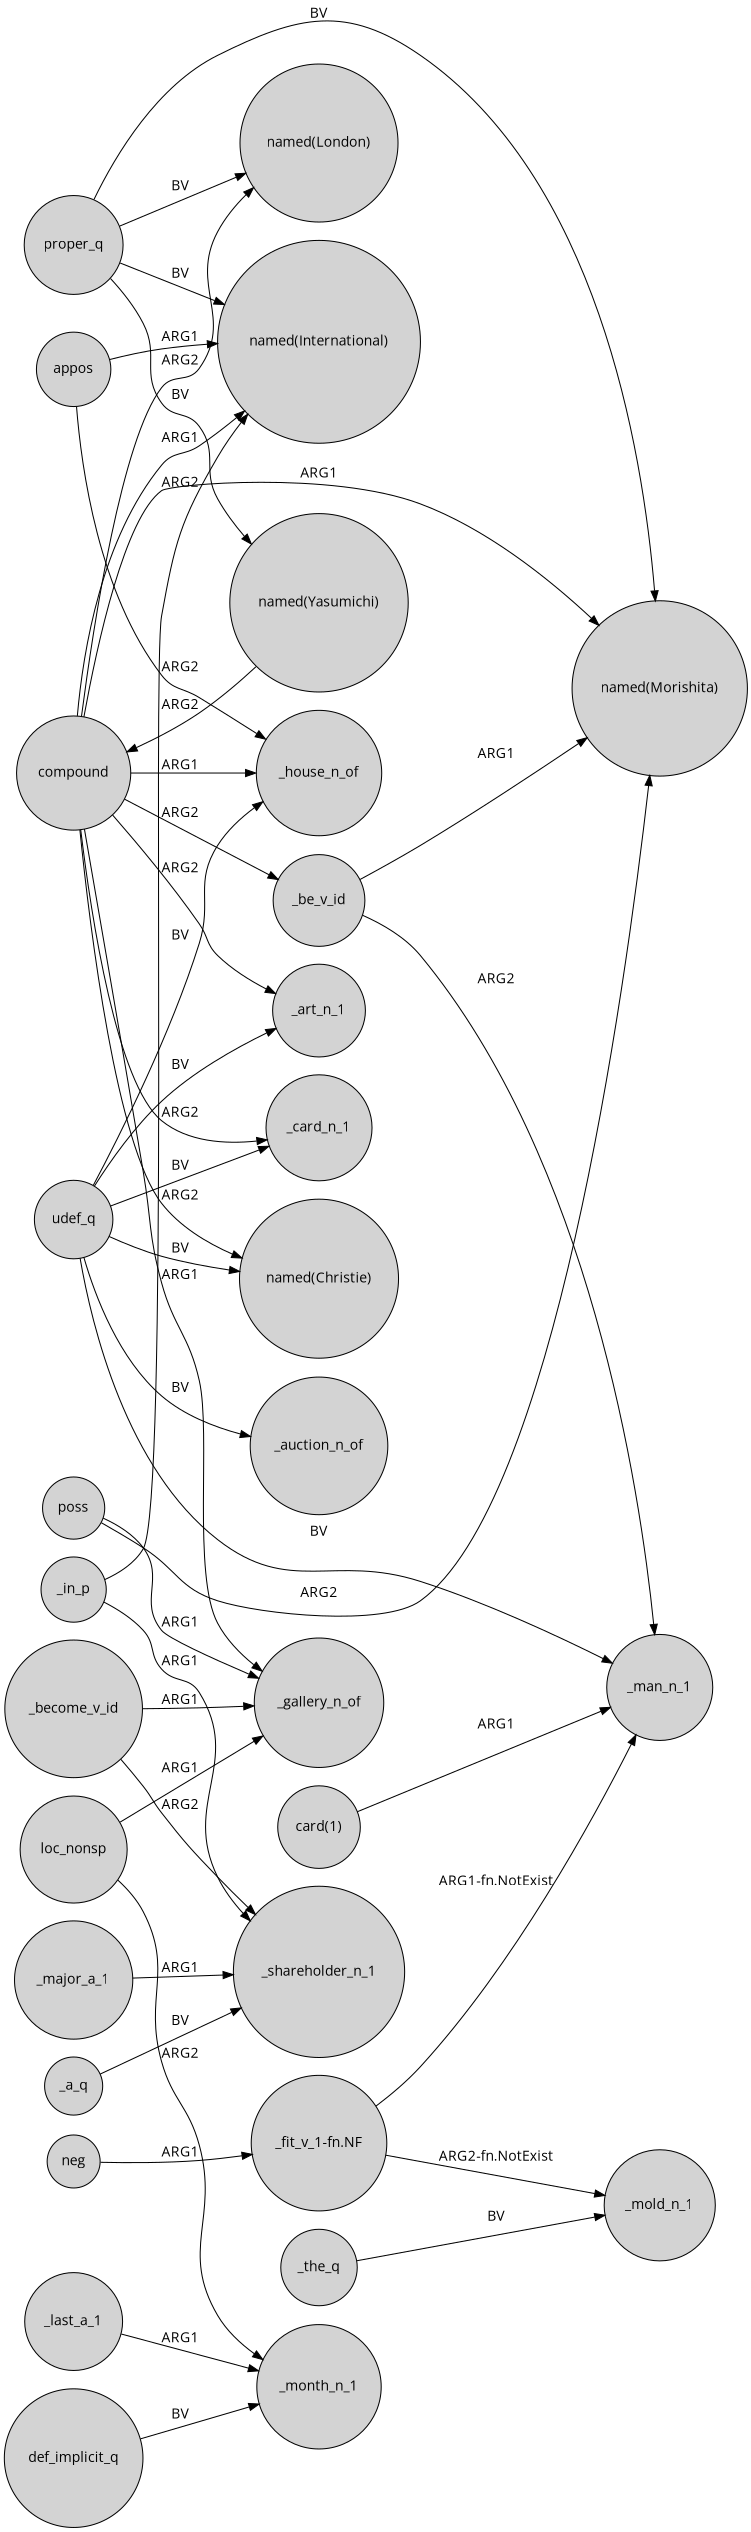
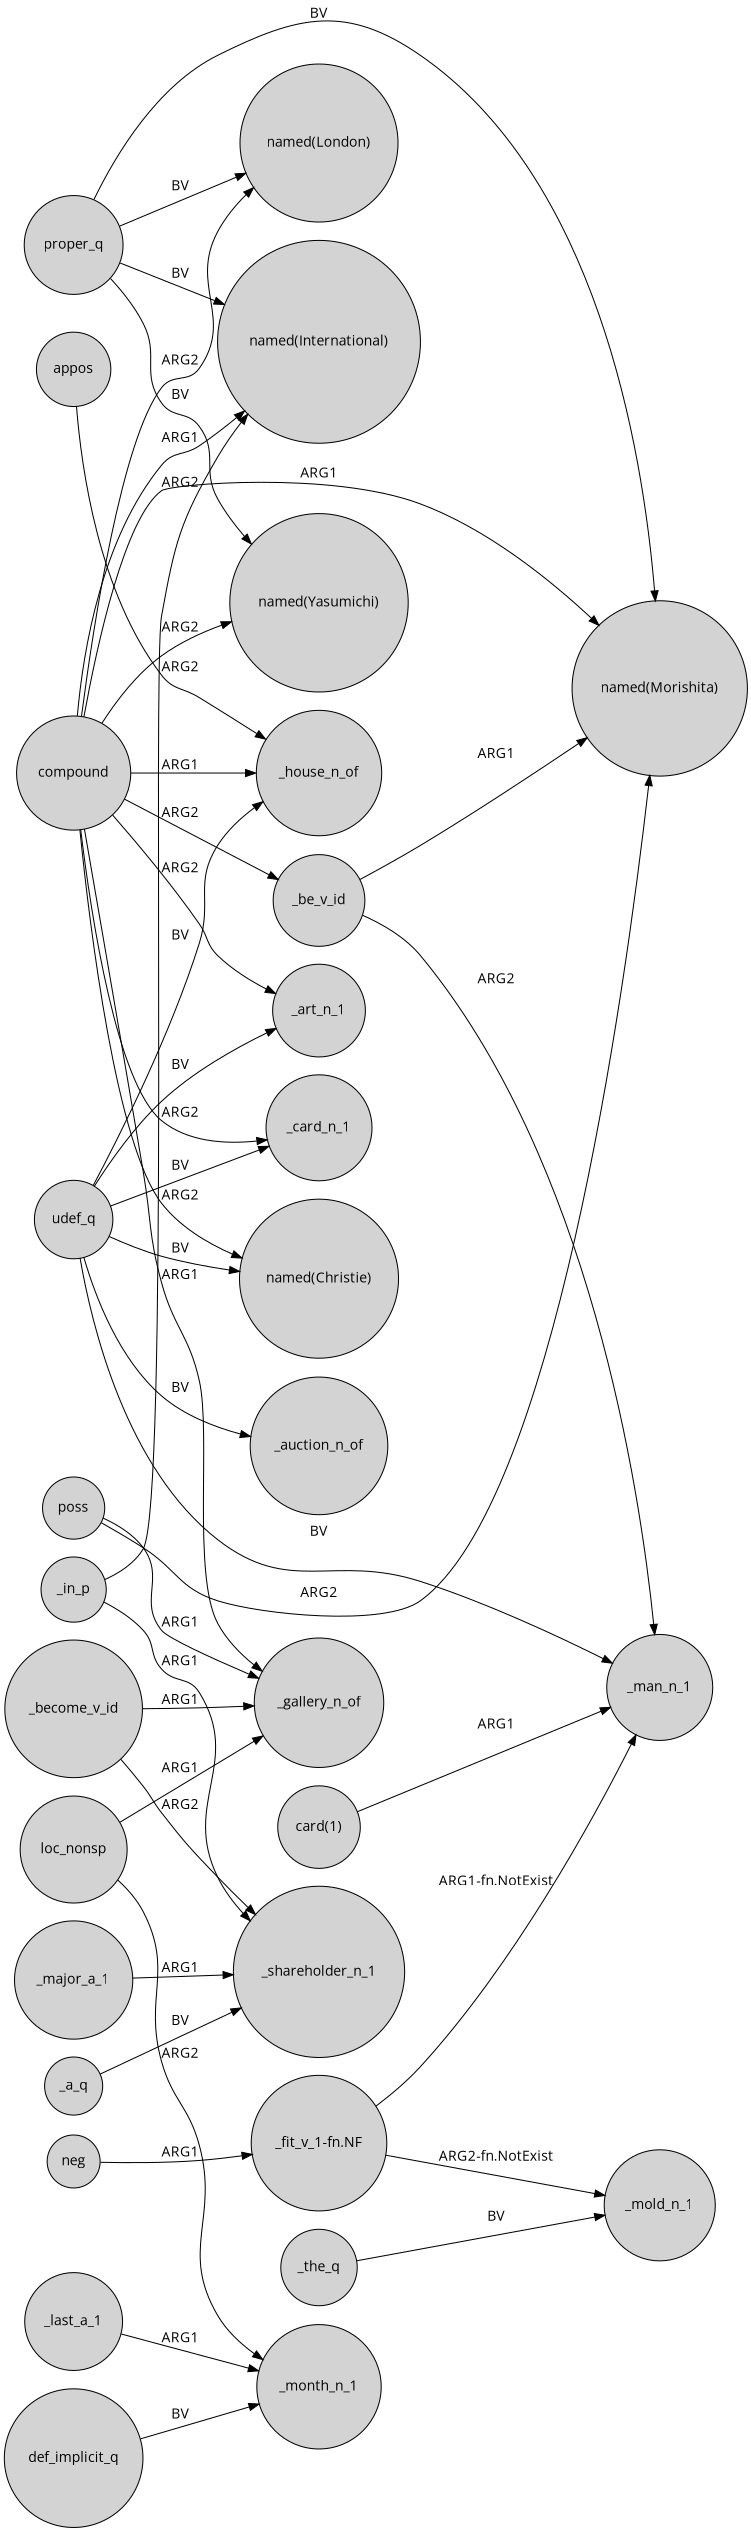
  digraph {
    fontname="Open Sans"
    rankdir=LR
    node [fontname="Open Sans" shape=circle style=filled]
    edge [fontname="Open Sans"]
    compound
    "named(International)"
    _house_n_of
    _gallery_n_of
    "named(Yasumichi)"
    _art_n_1
    "named(Christie)"
    "named(Morishita)"
    "named(London)"
    n10 [label=_card_n_1]
    _be_v_id
    def_implicit_q
    _month_n_1
    _the_q
    _mold_n_1
    _become_v_id
    _shareholder_n_1
    loc_nonsp
    proper_q
    udef_q
    _auction_n_of
    _man_n_1
    _in_p
    poss
    appos
    "_fit_v_1-fn.NF"
    _major_a_1
    "card(1)"
    _a_q
    _last_a_1
    neg
    compound -> "named(International)" [label=ARG1]
    compound -> _house_n_of [label=ARG1]
    compound -> _gallery_n_of [label=ARG1]
-   "named(Yasumichi)" -> compound [label=ARG2]
+   compound -> "named(Yasumichi)" [label=ARG2]
    compound -> _art_n_1 [label=ARG2]
    compound -> "named(Christie)" [label=ARG2]
    compound -> "named(Morishita)" [label=ARG1]
    compound -> "named(London)" [label=ARG2]
    compound -> n10 [label=ARG2]
    compound -> _be_v_id [label=ARG2]
    _be_v_id -> "named(Morishita)" [label=ARG1]
    _be_v_id -> _man_n_1 [label=ARG2]
    def_implicit_q -> _month_n_1 [label=BV]
    _the_q -> _mold_n_1 [label=BV]
    _become_v_id -> _gallery_n_of [label=ARG1]
    _become_v_id -> _shareholder_n_1 [label=ARG2]
    loc_nonsp -> _gallery_n_of [label=ARG1]
    loc_nonsp -> _month_n_1 [label=ARG2]
    proper_q -> "named(International)" [label=BV]
    proper_q -> "named(Yasumichi)" [label=BV]
    proper_q -> "named(Morishita)" [label=BV]
    proper_q -> "named(London)" [label=BV]
    udef_q -> _house_n_of [label=BV]
    udef_q -> _art_n_1 [label=BV]
    udef_q -> "named(Christie)" [label=BV]
    udef_q -> n10 [label=BV]
    udef_q -> _auction_n_of [label=BV]
    udef_q -> _man_n_1 [label=BV]
    _in_p -> "named(International)" [label=ARG2]
    _in_p -> _shareholder_n_1 [label=ARG1]
    poss -> _gallery_n_of [label=ARG1]
    poss -> "named(Morishita)" [label=ARG2]
-   appos -> "named(International)" [label=ARG1]
    appos -> _house_n_of [label=ARG2]
    "_fit_v_1-fn.NF" -> _mold_n_1 [label="ARG2-fn.NotExist"]
    "_fit_v_1-fn.NF" -> _man_n_1 [label="ARG1-fn.NotExist"]
    _major_a_1 -> _shareholder_n_1 [label=ARG1]
    "card(1)" -> _man_n_1 [label=ARG1]
    _a_q -> _shareholder_n_1 [label=BV]
    _last_a_1 -> _month_n_1 [label=ARG1]
    neg -> "_fit_v_1-fn.NF" [label=ARG1]
  }
